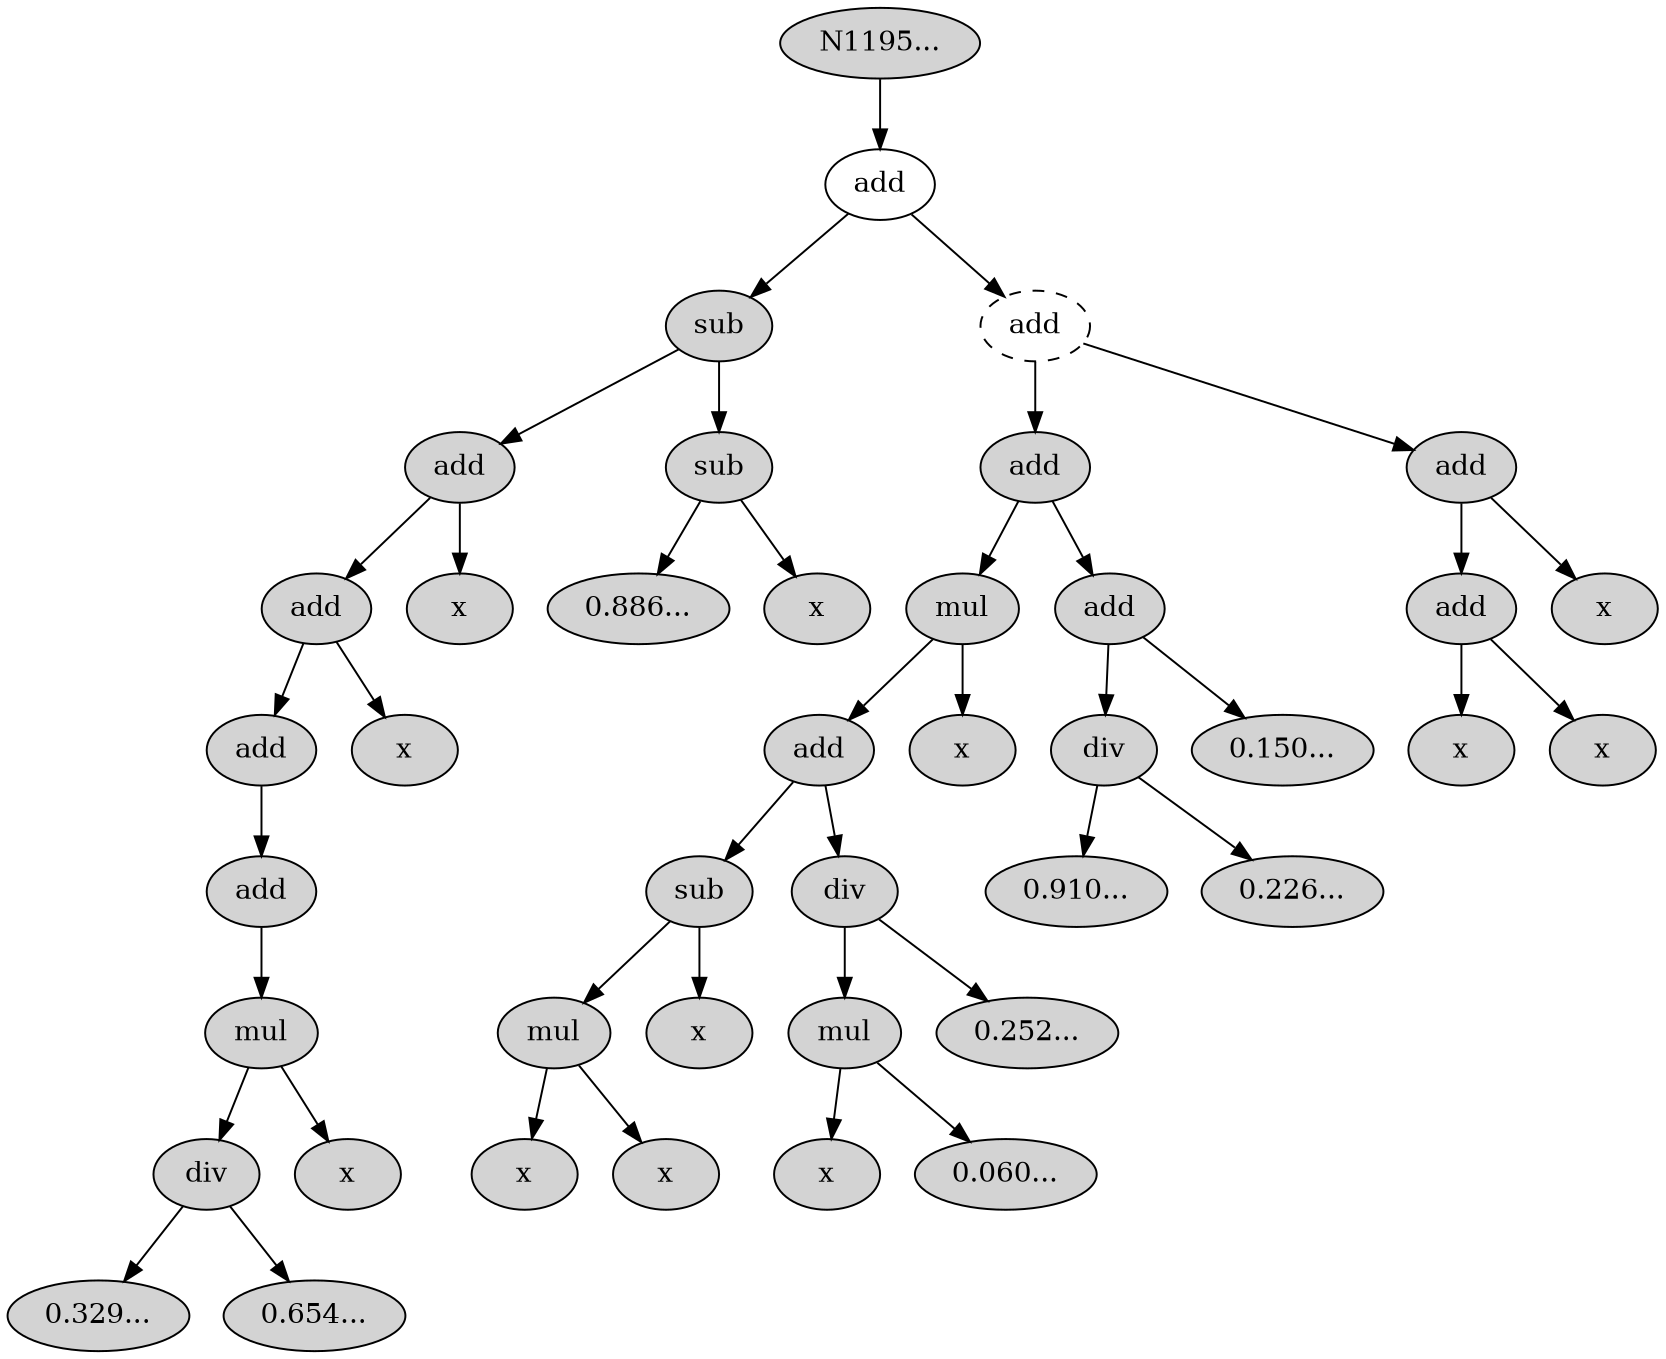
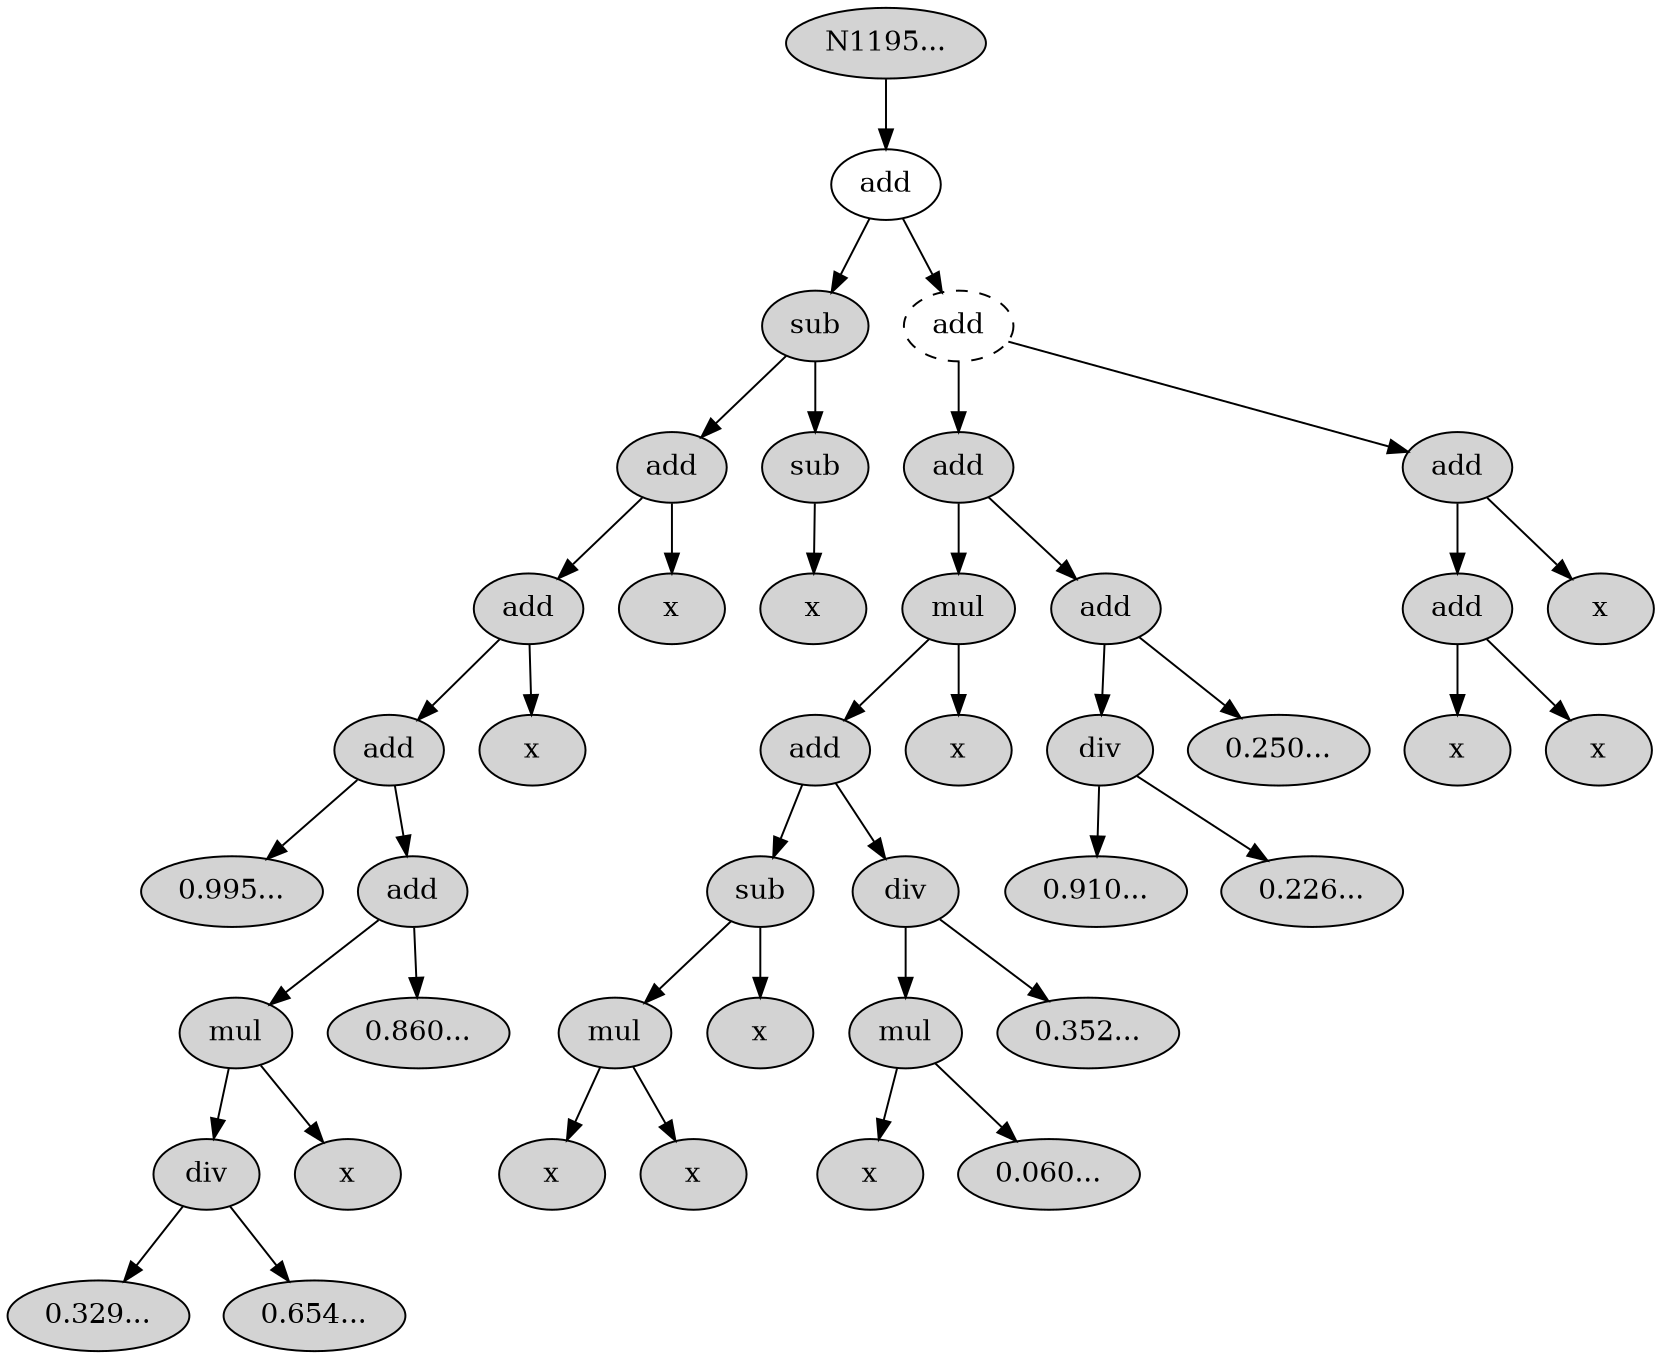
  digraph {
    node [style=filled]
    n1 [label="N1195..."]
    n2 [label=add style=solid]
    n3 [label=sub]
    n4 [label=add style=dashed]
    n5 [label=add]
    n6 [label=sub]
    n7 [label=add]
    n8 [label=add]
    n9 [label=add]
    n10 [label=x]
-   n11 [label="0.886..."]
    n12 [label=x]
    n13 [label=add]
    n14 [label=x]
+   n15 [label="0.995..."]
    n16 [label=add]
    n17 [label=mul]
+   n18 [label="0.860..."]
    n19 [label=div]
    n20 [label=x]
    n21 [label="0.329..."]
    n22 [label="0.654..."]
    n23 [label=mul]
    n24 [label=add]
    n25 [label=add]
    n26 [label=x]
    n27 [label=add]
    n28 [label=x]
    n29 [label=div]
-   n30 [label="0.150..."]
+   n30 [label="0.250..."]
    n31 [label=sub]
    n32 [label=div]
    n33 [label=mul]
    n34 [label=x]
    n35 [label=mul]
-   n36 [label="0.252..."]
+   n36 [label="0.352..."]
    n37 [label=x]
    n38 [label=x]
    n39 [label=x]
    n40 [label="0.060..."]
    n41 [label="0.910..."]
    n42 [label="0.226..."]
    n43 [label=x]
    n44 [label=x]
    n1 -> n2
    n2 -> n3
    n2 -> n4
    n3 -> n5
    n3 -> n6
    n4 -> n7
    n4 -> n8
    n5 -> n9
    n5 -> n10
-   n6 -> n11
    n6 -> n12
    n7 -> n23
    n7 -> n24
    n8 -> n25
    n8 -> n26
    n9 -> n13
    n9 -> n14
+   n13 -> n15
    n13 -> n16
    n16 -> n17
+   n16 -> n18
    n17 -> n19
    n17 -> n20
    n19 -> n21
    n19 -> n22
    n23 -> n27
    n23 -> n28
    n24 -> n29
    n24 -> n30
    n25 -> n43
    n25 -> n44
    n27 -> n31
    n27 -> n32
    n29 -> n41
    n29 -> n42
    n31 -> n33
    n31 -> n34
    n32 -> n35
    n32 -> n36
    n33 -> n37
    n33 -> n38
    n35 -> n39
    n35 -> n40
  }
